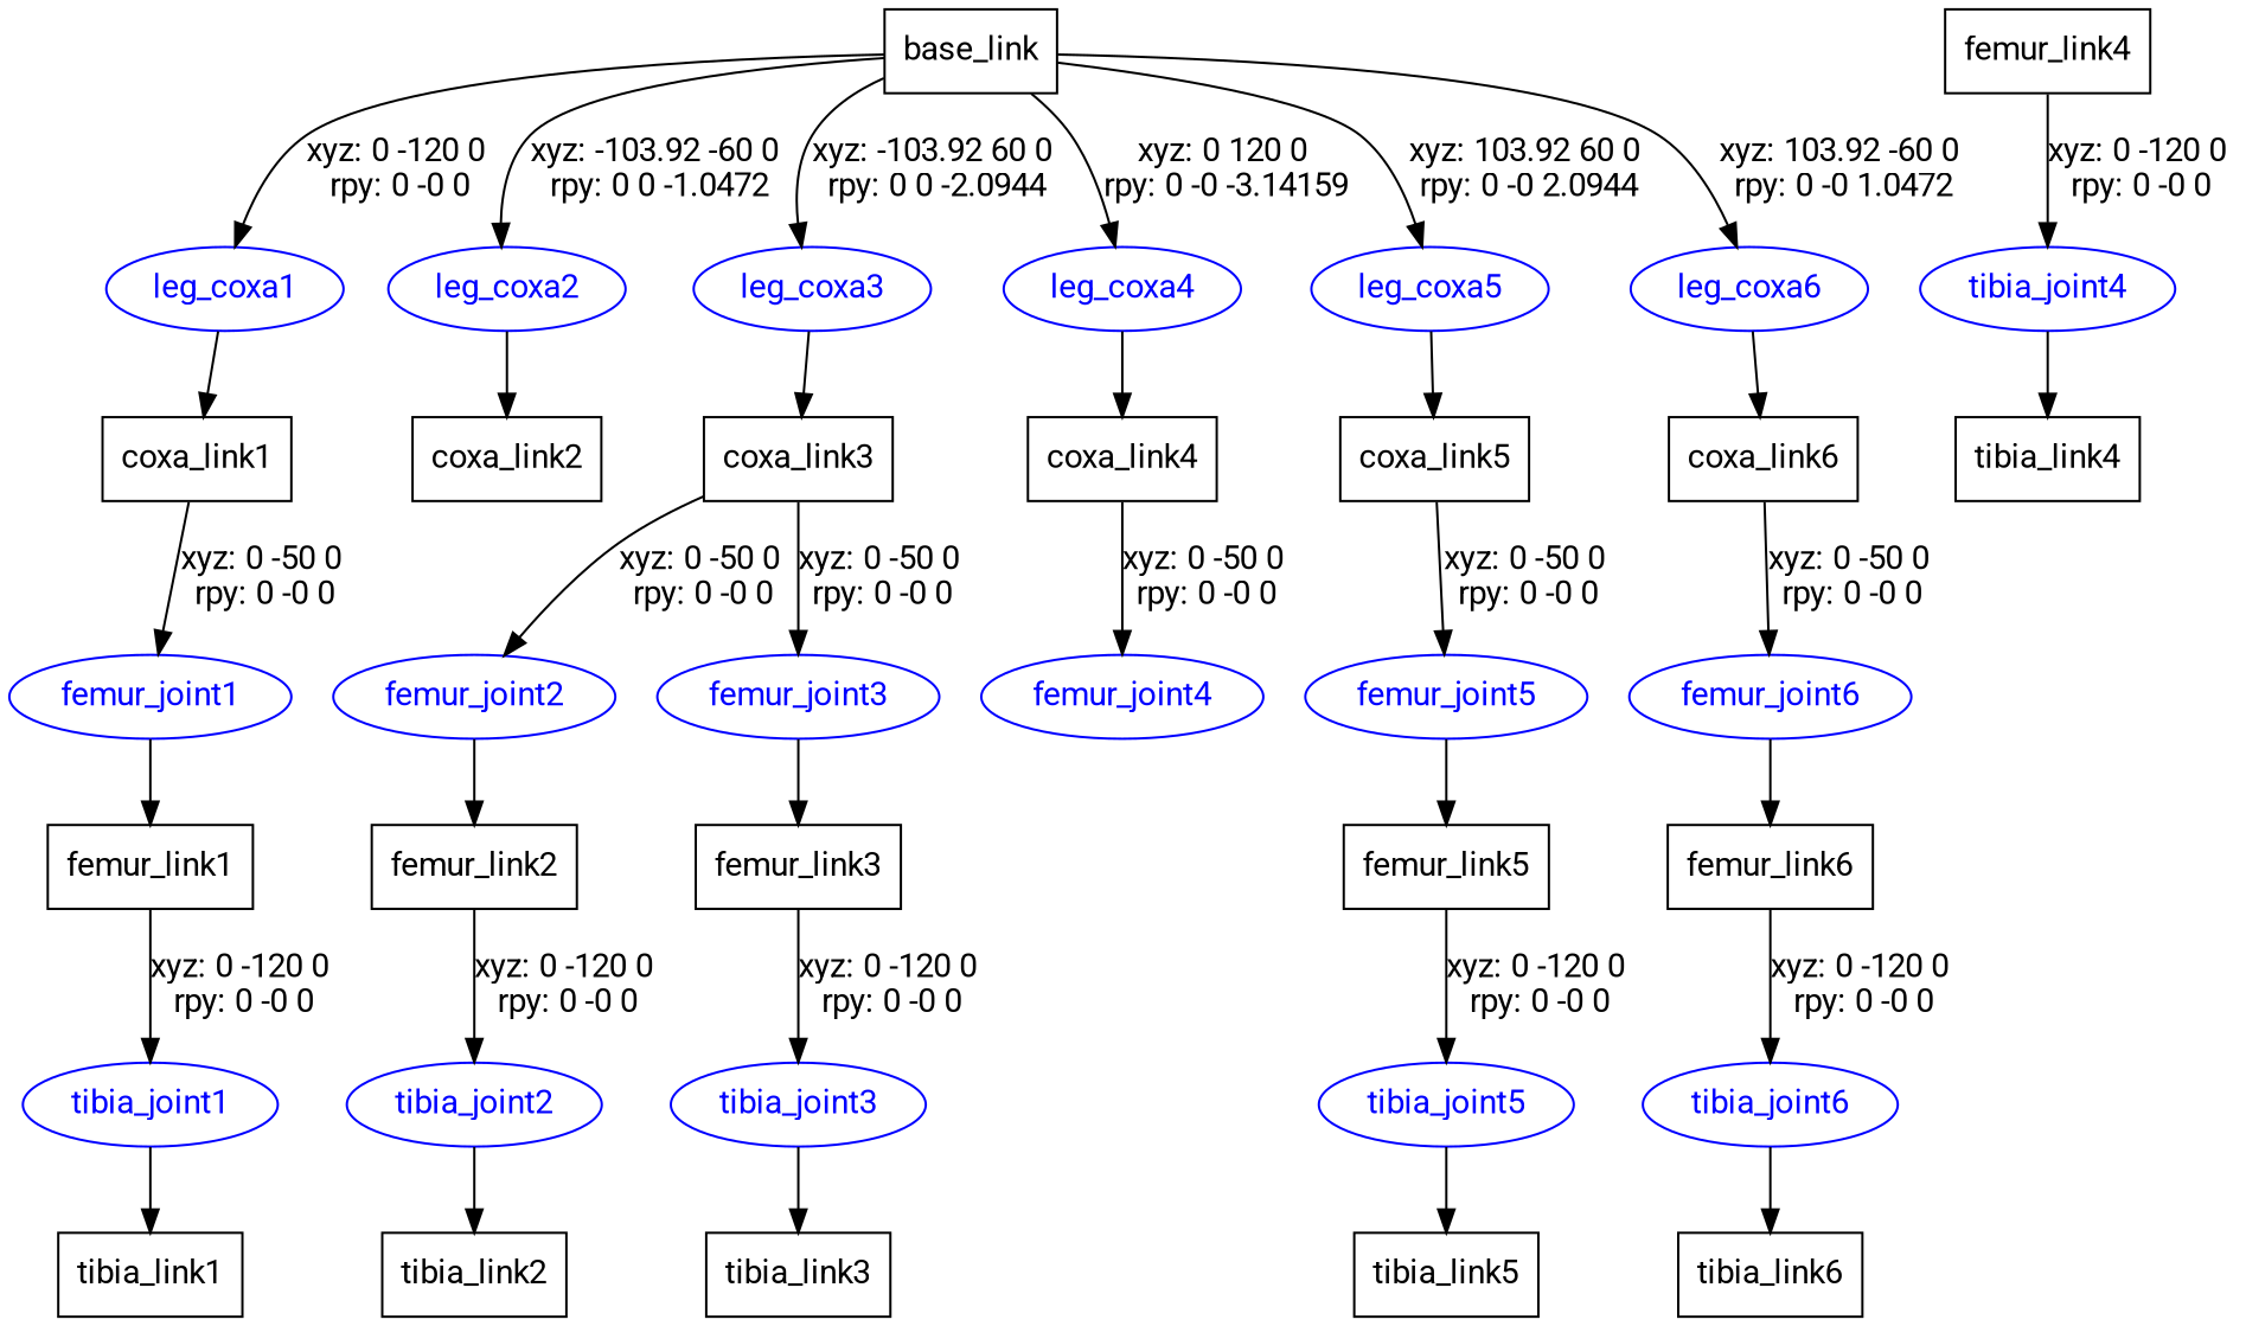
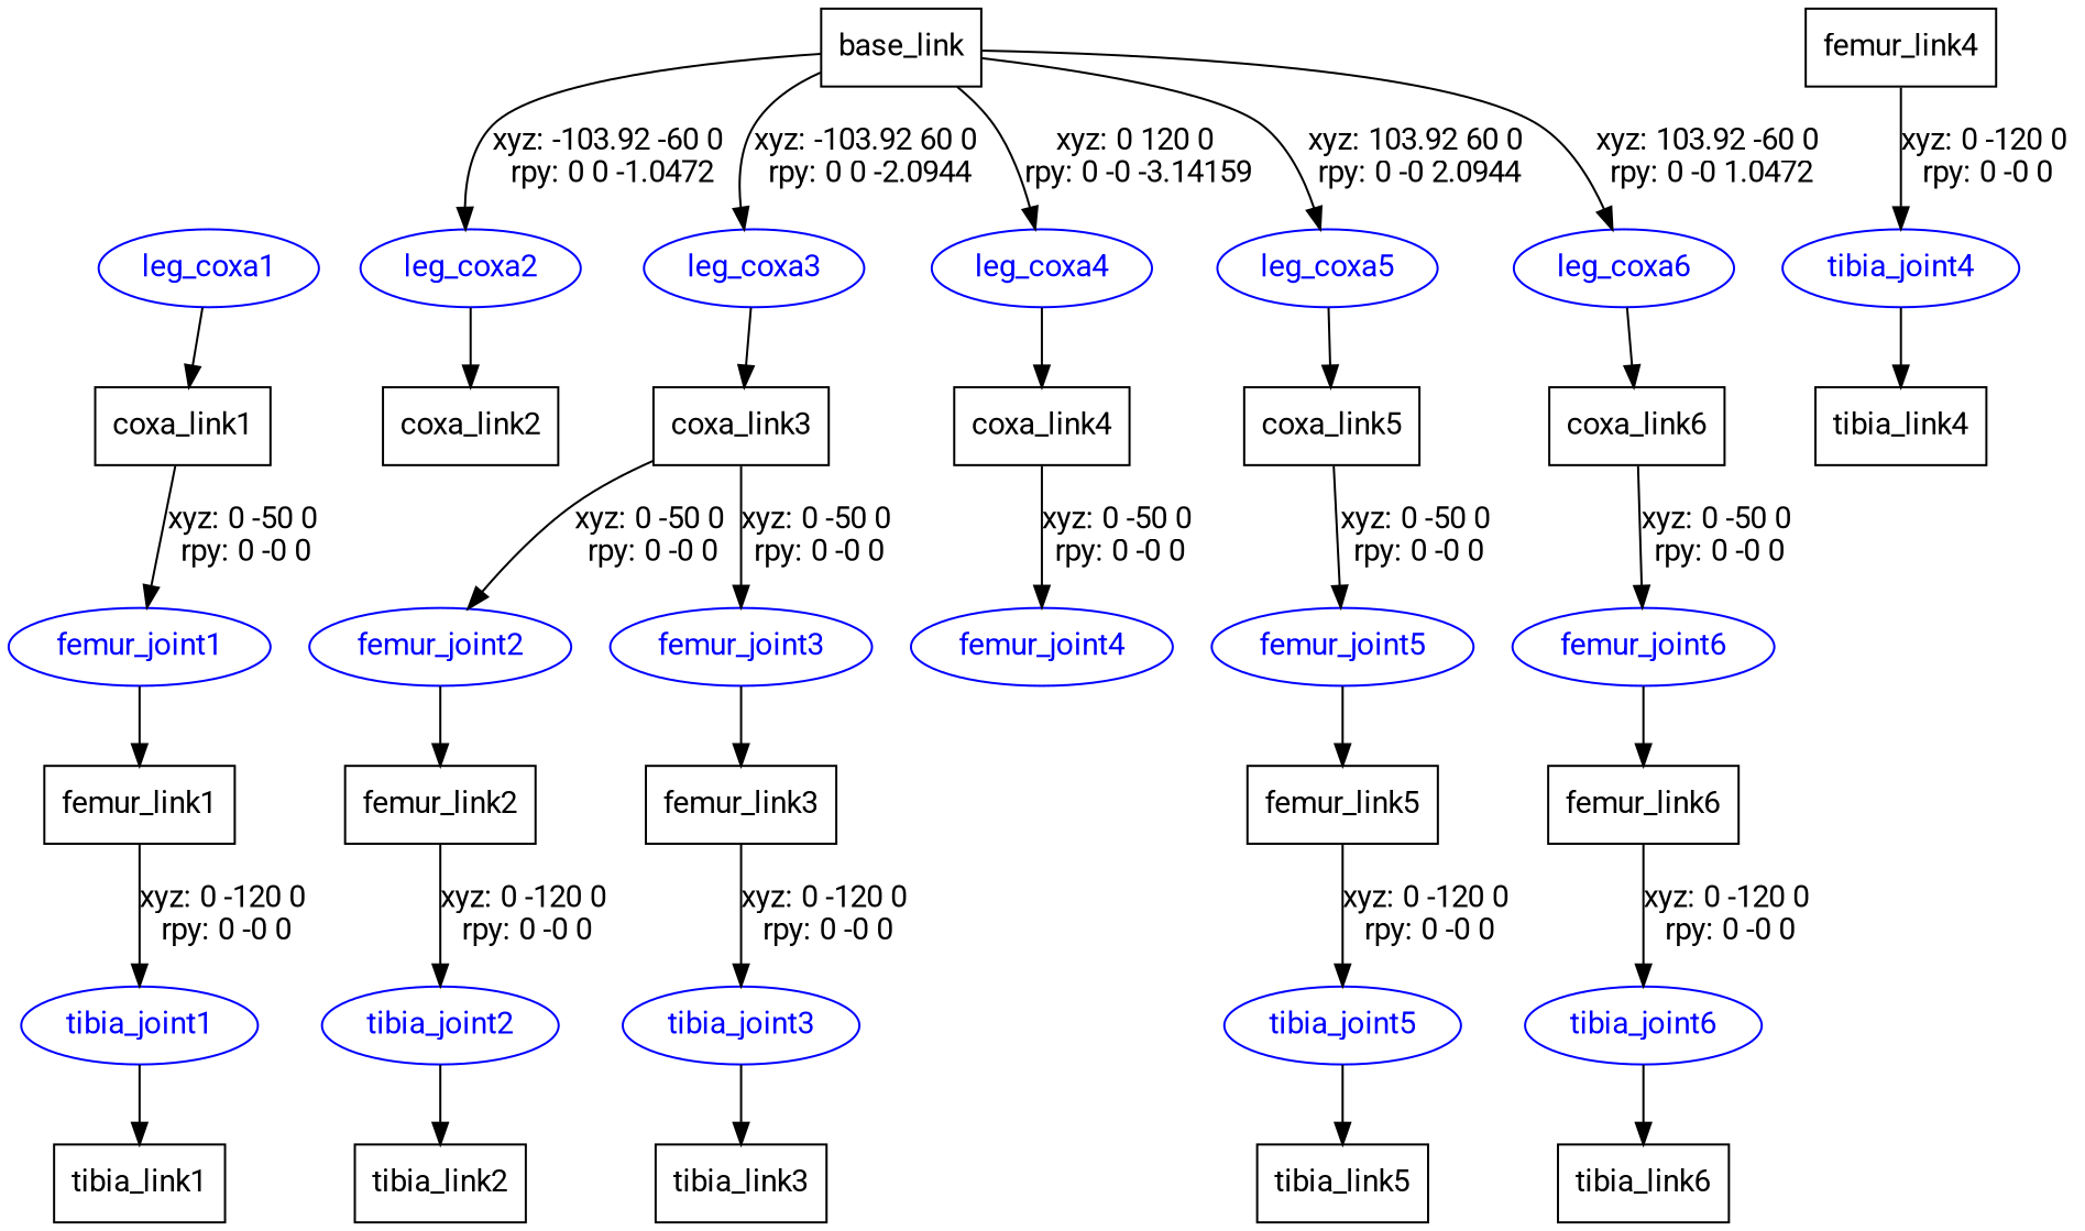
  digraph {
    fontname=Roboto
    node [fontname=Roboto shape=box]
    edge [fontname=Roboto]
    n1 [label=base_link]
    leg_coxa1 [color=blue fontcolor=blue shape=ellipse]
    leg_coxa2 [color=blue fontcolor=blue shape=ellipse]
    leg_coxa3 [color=blue fontcolor=blue shape=ellipse]
    leg_coxa4 [color=blue fontcolor=blue shape=ellipse]
    leg_coxa5 [color=blue fontcolor=blue shape=ellipse]
    leg_coxa6 [color=blue fontcolor=blue shape=ellipse]
    n8 [label=coxa_link1]
    n9 [label=coxa_link2]
    n10 [label=coxa_link3]
    n11 [label=coxa_link4]
    n12 [label=coxa_link5]
    n13 [label=coxa_link6]
    femur_joint1 [color=blue fontcolor=blue shape=ellipse]
    n15 [label=femur_link1]
    tibia_joint1 [color=blue fontcolor=blue shape=ellipse]
    n17 [label=tibia_link1]
    femur_joint2 [color=blue fontcolor=blue shape=ellipse]
    n19 [label=femur_link2]
    tibia_joint2 [color=blue fontcolor=blue shape=ellipse]
    n21 [label=tibia_link2]
    femur_joint3 [color=blue fontcolor=blue shape=ellipse]
    n23 [label=femur_link3]
    tibia_joint3 [color=blue fontcolor=blue shape=ellipse]
    n25 [label=tibia_link3]
    femur_joint4 [color=blue fontcolor=blue shape=ellipse]
    n27 [label=femur_link4]
    tibia_joint4 [color=blue fontcolor=blue shape=ellipse]
    n29 [label=tibia_link4]
    femur_joint5 [color=blue fontcolor=blue shape=ellipse]
    n31 [label=femur_link5]
    tibia_joint5 [color=blue fontcolor=blue shape=ellipse]
    n33 [label=tibia_link5]
    femur_joint6 [color=blue fontcolor=blue shape=ellipse]
    n35 [label=femur_link6]
    tibia_joint6 [color=blue fontcolor=blue shape=ellipse]
    n37 [label=tibia_link6]
-   n1 -> leg_coxa1 [label="xyz: 0 -120 0 \nrpy: 0 -0 0"]
    n1 -> leg_coxa2 [label="xyz: -103.92 -60 0 \nrpy: 0 0 -1.0472"]
    n1 -> leg_coxa3 [label="xyz: -103.92 60 0 \nrpy: 0 0 -2.0944"]
    n1 -> leg_coxa4 [label="xyz: 0 120 0 \nrpy: 0 -0 -3.14159"]
    n1 -> leg_coxa5 [label="xyz: 103.92 60 0 \nrpy: 0 -0 2.0944"]
    n1 -> leg_coxa6 [label="xyz: 103.92 -60 0 \nrpy: 0 -0 1.0472"]
    leg_coxa1 -> n8
    leg_coxa2 -> n9
    leg_coxa3 -> n10
    leg_coxa4 -> n11
    leg_coxa5 -> n12
    leg_coxa6 -> n13
    n8 -> femur_joint1 [label="xyz: 0 -50 0 \nrpy: 0 -0 0"]
    n10 -> femur_joint2 [label="xyz: 0 -50 0 \nrpy: 0 -0 0"]
    n10 -> femur_joint3 [label="xyz: 0 -50 0 \nrpy: 0 -0 0"]
    n11 -> femur_joint4 [label="xyz: 0 -50 0 \nrpy: 0 -0 0"]
    n12 -> femur_joint5 [label="xyz: 0 -50 0 \nrpy: 0 -0 0"]
    n13 -> femur_joint6 [label="xyz: 0 -50 0 \nrpy: 0 -0 0"]
    femur_joint1 -> n15
    n15 -> tibia_joint1 [label="xyz: 0 -120 0 \nrpy: 0 -0 0"]
    tibia_joint1 -> n17
    femur_joint2 -> n19
    n19 -> tibia_joint2 [label="xyz: 0 -120 0 \nrpy: 0 -0 0"]
    tibia_joint2 -> n21
    femur_joint3 -> n23
    n23 -> tibia_joint3 [label="xyz: 0 -120 0 \nrpy: 0 -0 0"]
    tibia_joint3 -> n25
    n27 -> tibia_joint4 [label="xyz: 0 -120 0 \nrpy: 0 -0 0"]
    tibia_joint4 -> n29
    femur_joint5 -> n31
    n31 -> tibia_joint5 [label="xyz: 0 -120 0 \nrpy: 0 -0 0"]
    tibia_joint5 -> n33
    femur_joint6 -> n35
    n35 -> tibia_joint6 [label="xyz: 0 -120 0 \nrpy: 0 -0 0"]
    tibia_joint6 -> n37
  }
